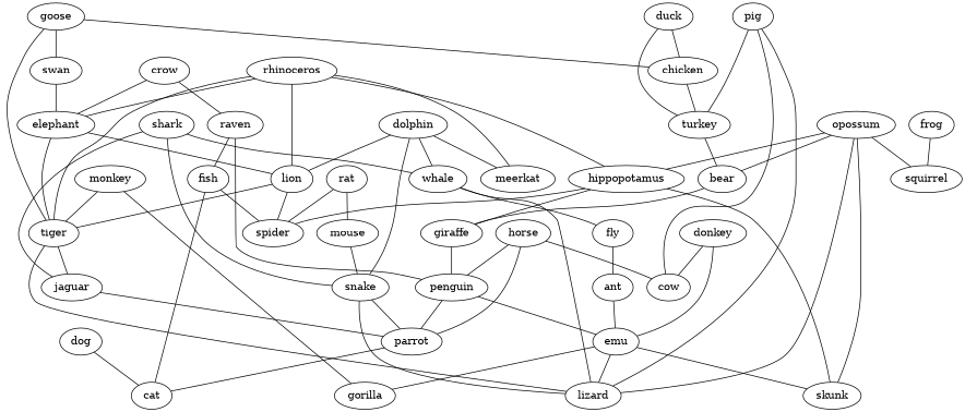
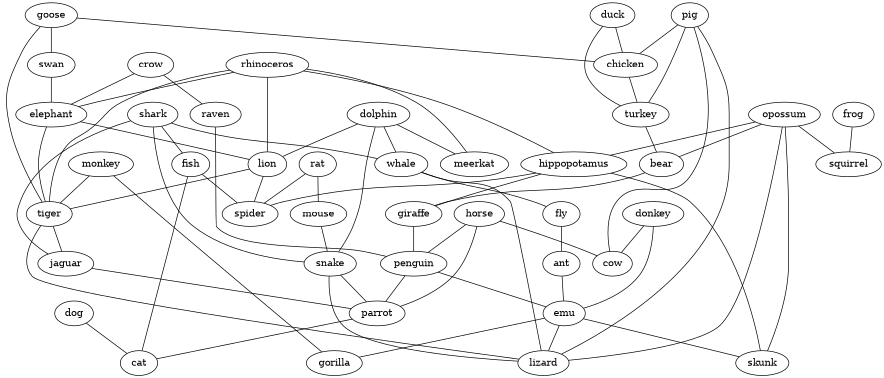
  strict graph {
    edge [weight=1]
    donkey
    cow
    emu
    lizard
    skunk
    gorilla
    crow
    elephant
    raven
    lion
    tiger
    penguin
    spider
    jaguar
    parrot
    dolphin
    snake
    whale
    meerkat
    fly
    cat
    ant
    shark
    fish
    pig
    chicken
    turkey
    bear
    giraffe
    goose
    swan
    rat
    mouse
    duck
    frog
    squirrel
    rhinoceros
    hippopotamus
    opossum
    monkey
    horse
    dog
    donkey -- cow
    donkey -- emu
    emu -- lizard
    emu -- skunk
    emu -- gorilla
    crow -- elephant
    crow -- raven
    elephant -- lion
    elephant -- tiger
    raven -- penguin
    lion -- tiger
    lion -- spider
    tiger -- lizard
    tiger -- jaguar
    penguin -- emu
    penguin -- parrot
    jaguar -- parrot
    parrot -- cat
    dolphin -- lion
    dolphin -- snake
    dolphin -- whale
    dolphin -- meerkat
    snake -- lizard
    snake -- parrot
    whale -- lizard
    whale -- fly
    fly -- ant
    ant -- emu
    shark -- jaguar
    shark -- snake
    shark -- whale
-   raven -- fish
+   shark -- fish
    fish -- spider
    fish -- cat
    pig -- cow
    pig -- lizard
+   pig -- chicken
    pig -- turkey
    chicken -- turkey
    turkey -- bear
    bear -- giraffe
    giraffe -- penguin
    goose -- tiger
    goose -- chicken
    goose -- swan
    swan -- elephant
    rat -- spider
    rat -- mouse
    mouse -- snake
    duck -- chicken
    duck -- turkey
    frog -- squirrel
    rhinoceros -- elephant
    rhinoceros -- lion
    rhinoceros -- tiger
    rhinoceros -- meerkat
    rhinoceros -- hippopotamus
    hippopotamus -- skunk
    hippopotamus -- spider
    hippopotamus -- giraffe
    opossum -- lizard
    opossum -- skunk
    opossum -- bear
    opossum -- squirrel
    opossum -- hippopotamus
    monkey -- gorilla
    monkey -- tiger
    horse -- cow
    horse -- penguin
    horse -- parrot
    dog -- cat
  }
